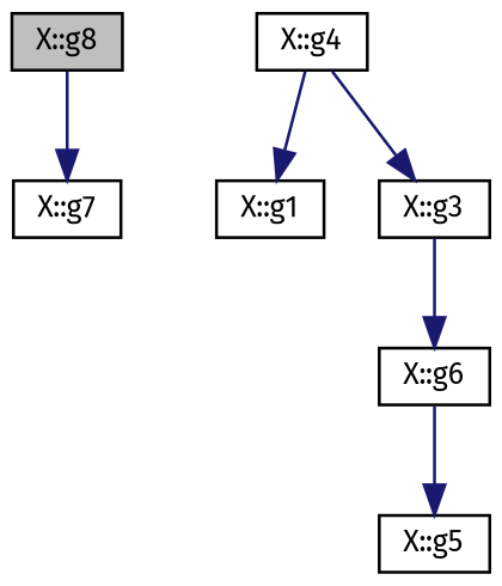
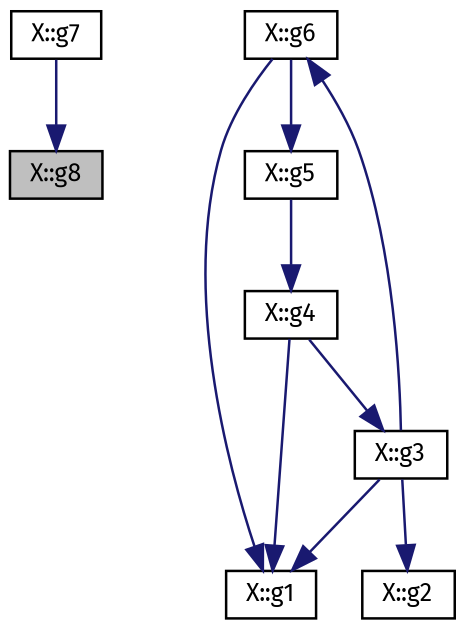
  digraph {
    fontname="Fira Sans"
    rankdir=TB
    node [color=black fillcolor=white fontname="Fira Sans" fontsize=10 shape=record style=filled]
    edge [color=midnightblue fontname="Fira Sans" fontsize=10 labelfontname=Helvetica labelfontsize=10 style=solid]
    n1 [fillcolor=grey75 fontcolor=black height=0.2 label="X::g8" width=0.4]
    n2 [height=0.2 label="X::g7" width=0.4]
    n3 [height=0.2 label="X::g1" width=0.4]
    n4 [height=0.2 label="X::g6" width=0.4]
    n5 [height=0.2 label="X::g5" width=0.4]
    n6 [height=0.2 label="X::g4" width=0.4]
    n7 [height=0.2 label="X::g3" width=0.4]
-   n1 -> n2
+   n8 [height=0.2 label="X::g2" width=0.4]
+   n2 -> n1
+   n4 -> n3
    n4 -> n5
+   n5 -> n6
    n6 -> n3
    n6 -> n7
+   n7 -> n3
    n7 -> n4
+   n7 -> n8
  }
